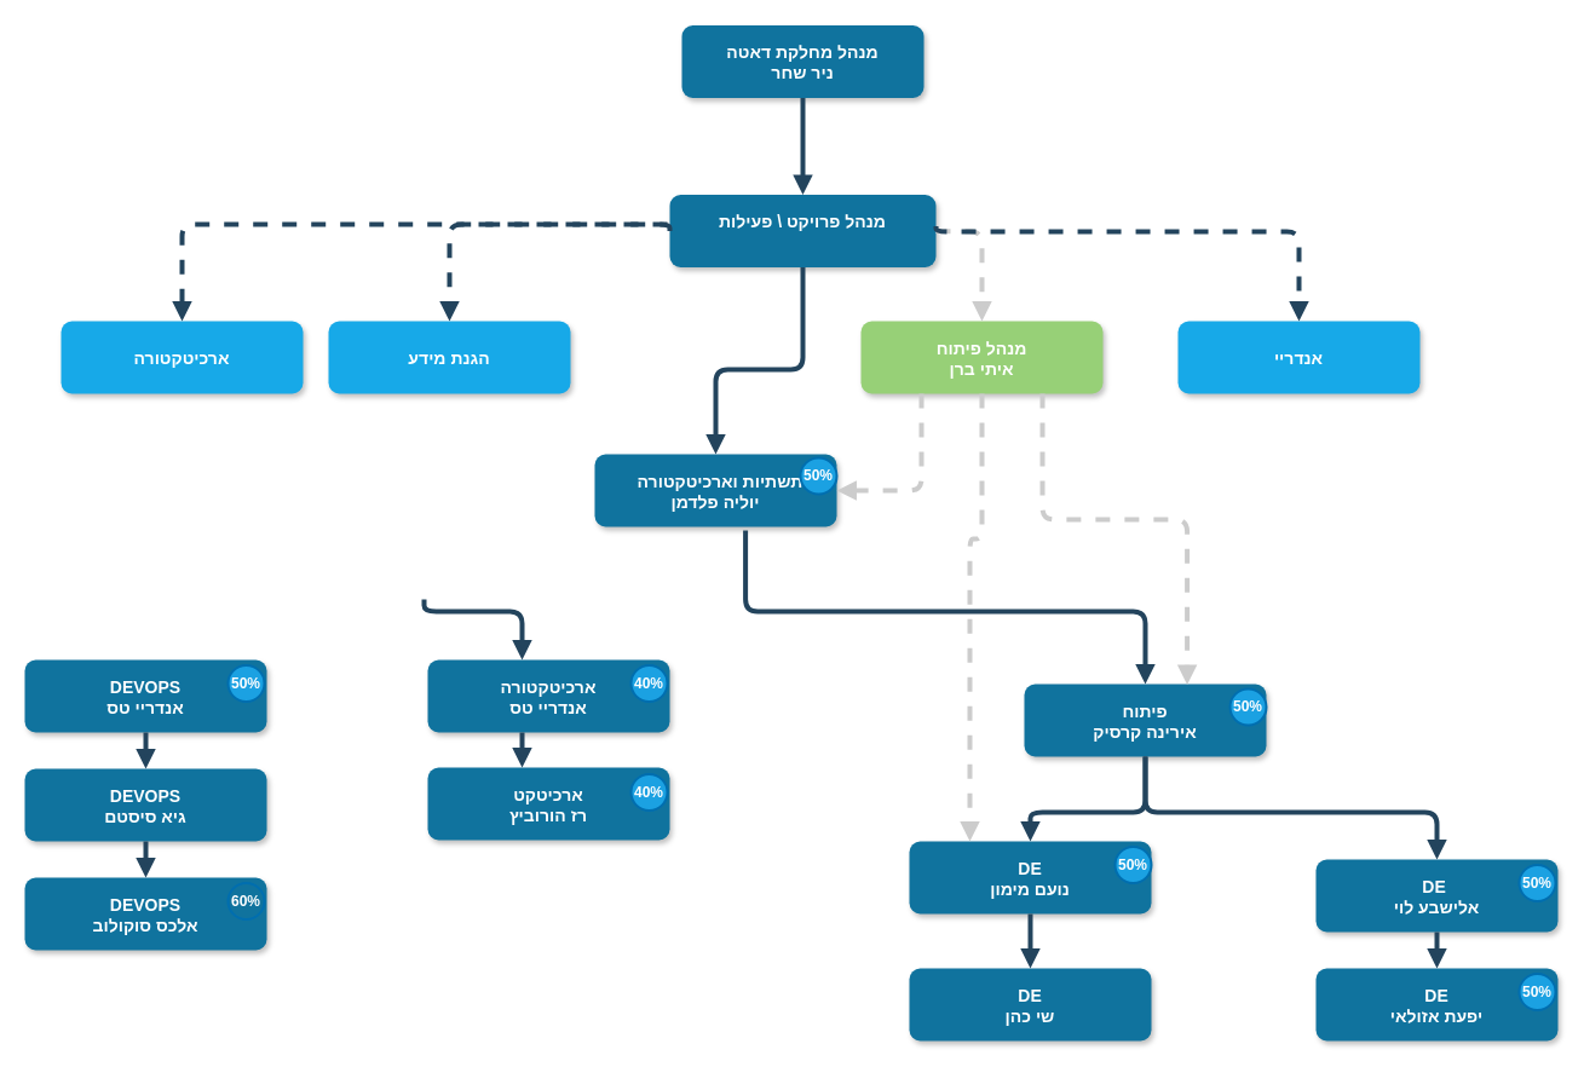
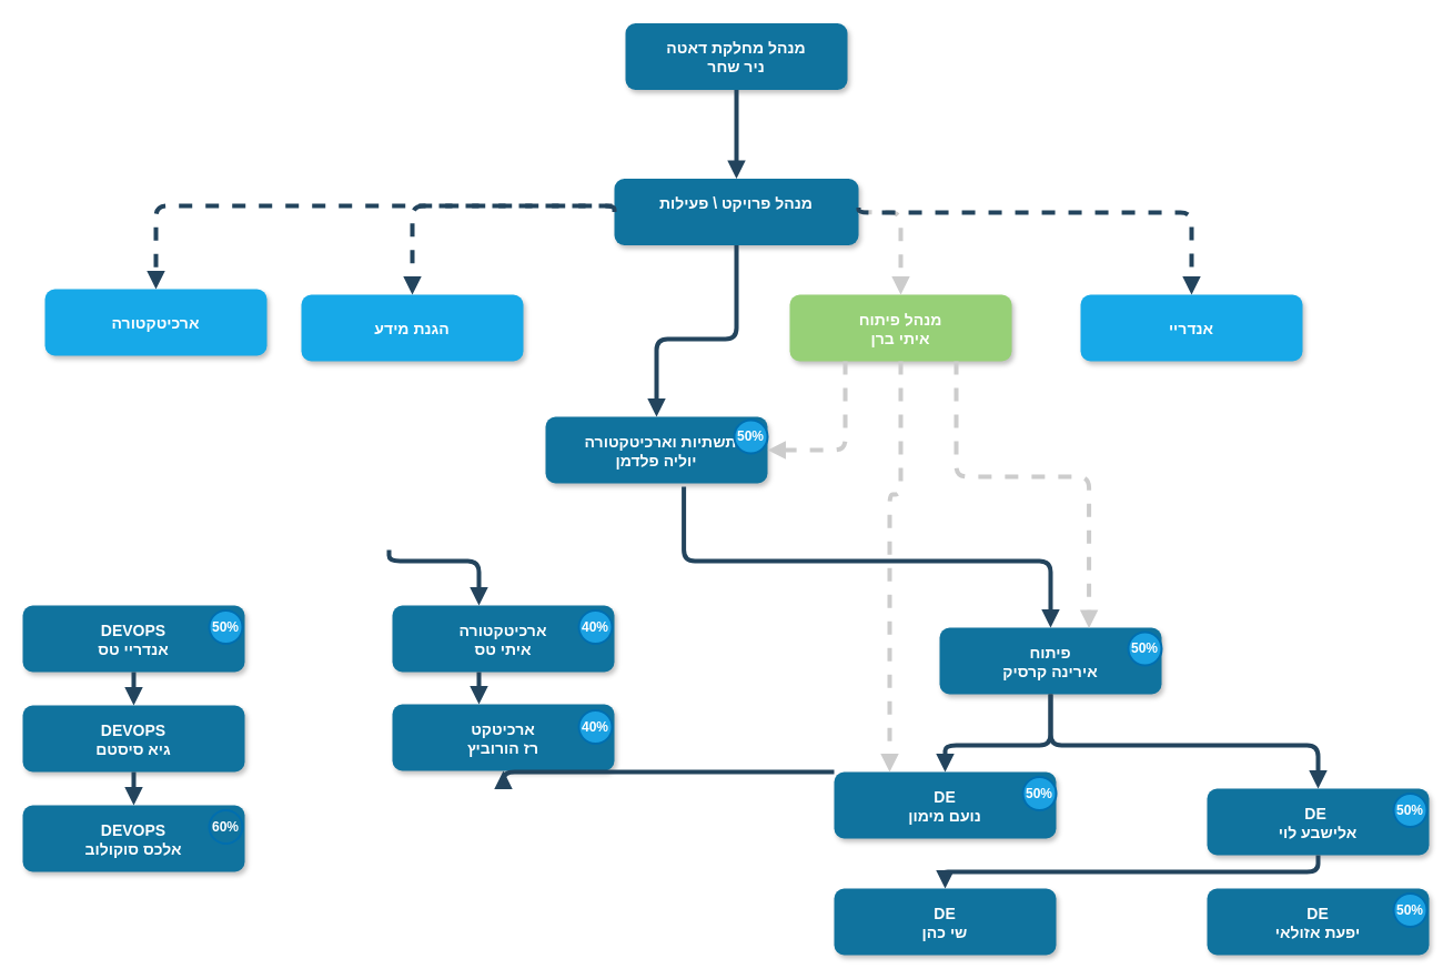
  <mxCell id="0" />
  <mxCell id="1" parent="0" />
  <mxCell id="2" value="  תשתיות וארכיטקטורה&#10;יוליה פלדמן" style="rounded=1;fillColor=#10739E;strokeColor=none;shadow=1;gradientColor=none;fontStyle=1;fontColor=#FFFFFF;fontSize=14;" parent="1" vertex="1"><mxGeometry x="491" y="375" width="200" height="60" as="geometry" /></mxCell>
  <mxCell id="3" value="מנהל מחלקת דאטה&#10;ניר שחר" style="rounded=1;fillColor=#10739E;strokeColor=none;shadow=1;gradientColor=none;fontStyle=1;fontColor=#FFFFFF;fontSize=14;" parent="1" vertex="1"><mxGeometry x="563" y="20.5" width="200" height="60" as="geometry" /></mxCell>
  <mxCell id="4" value="מנהל פרויקט \ פעילות&#10;" style="rounded=1;fillColor=#10739E;strokeColor=none;shadow=1;gradientColor=none;fontStyle=1;fontColor=#FFFFFF;fontSize=14;" parent="1" vertex="1"><mxGeometry x="553" y="160.5" width="220" height="60" as="geometry" /></mxCell>
  <mxCell id="5" value="מנהל פיתוח&#10;איתי ברן" style="rounded=1;fillColor=#97D077;strokeColor=none;shadow=1;gradientColor=none;fontStyle=1;fontColor=#FFFFFF;fontSize=14;" parent="1" vertex="1"><mxGeometry x="711" y="265" width="200" height="60" as="geometry" /></mxCell>
  <mxCell id="6" value="DEVOPS&#10;אנדריי טס" style="rounded=1;fillColor=#10739E;strokeColor=none;shadow=1;gradientColor=none;fontStyle=1;fontColor=#FFFFFF;fontSize=14;" parent="1" vertex="1"><mxGeometry x="20" y="545" width="200" height="60" as="geometry" /></mxCell>
  <mxCell id="7" value="DEVOPS&#10;גיא סיסטם" style="rounded=1;fillColor=#10739E;strokeColor=none;shadow=1;gradientColor=none;fontStyle=1;fontColor=#FFFFFF;fontSize=14;" parent="1" vertex="1"><mxGeometry x="20" y="635" width="200" height="60" as="geometry" /></mxCell>
  <mxCell id="8" value="DEVOPS&#10;אלכס סוקולוב" style="rounded=1;fillColor=#10739E;strokeColor=none;shadow=1;gradientColor=none;fontStyle=1;fontColor=#FFFFFF;fontSize=14;" parent="1" vertex="1"><mxGeometry x="20" y="725" width="200" height="60" as="geometry" /></mxCell>
  <mxCell id="9" value="פיתוח&#10;אירינה קרסיק" style="rounded=1;fillColor=#10739E;strokeColor=none;shadow=1;gradientColor=none;fontStyle=1;fontColor=#FFFFFF;fontSize=14;" parent="1" vertex="1"><mxGeometry x="846" y="565" width="200" height="60" as="geometry" /></mxCell>
  <mxCell id="10" value="DE &#10;אלישבע לוי" style="rounded=1;fillColor=#10739E;strokeColor=none;shadow=1;gradientColor=none;fontStyle=1;fontColor=#FFFFFF;fontSize=14;" parent="1" vertex="1"><mxGeometry x="1087" y="710" width="200" height="60" as="geometry" /></mxCell>
  <mxCell id="11" value="DE&#10;יפעת אזולאי" style="rounded=1;fillColor=#10739E;strokeColor=none;shadow=1;gradientColor=none;fontStyle=1;fontColor=#FFFFFF;fontSize=14;" parent="1" vertex="1"><mxGeometry x="1087" y="800" width="200" height="60" as="geometry" /></mxCell>
  <mxCell id="12" value="DE&#10;נועם מימון" style="rounded=1;fillColor=#10739E;strokeColor=none;shadow=1;gradientColor=none;fontStyle=1;fontColor=#FFFFFF;fontSize=14;" parent="1" vertex="1"><mxGeometry x="751" y="695" width="200" height="60" as="geometry" /></mxCell>
  <mxCell id="13" value="DE&#10;שי כהן" style="rounded=1;fillColor=#10739E;strokeColor=none;shadow=1;gradientColor=none;fontStyle=1;fontColor=#FFFFFF;fontSize=14;" parent="1" vertex="1"><mxGeometry x="751" y="800" width="200" height="60" as="geometry" /></mxCell>
- <mxCell id="14" value="ארכיטקטורה&#10;אנדריי טס" style="rounded=1;fillColor=#10739E;strokeColor=none;shadow=1;gradientColor=none;fontStyle=1;fontColor=#FFFFFF;fontSize=14;" parent="1" vertex="1"><mxGeometry x="353" y="545" width="200" height="60" as="geometry" /></mxCell>
+ <mxCell id="14" value="ארכיטקטורה&#10;איתי טס" style="rounded=1;fillColor=#10739E;strokeColor=none;shadow=1;gradientColor=none;fontStyle=1;fontColor=#FFFFFF;fontSize=14;" parent="1" vertex="1"><mxGeometry x="353" y="545" width="200" height="60" as="geometry" /></mxCell>
  <mxCell id="15" value="ארכיטקט&#10;רז הורוביץ" style="rounded=1;fillColor=#10739E;strokeColor=none;shadow=1;gradientColor=none;fontStyle=1;fontColor=#FFFFFF;fontSize=14;" parent="1" vertex="1"><mxGeometry x="353" y="634" width="200" height="60" as="geometry" /></mxCell>
  <mxCell id="16" value="" style="edgeStyle=elbowEdgeStyle;elbow=vertical;strokeWidth=4;endArrow=block;endFill=1;fontStyle=1;strokeColor=#23445D;" parent="1" source="3" target="4" edge="1"><mxGeometry x="22" y="165.5" width="100" height="100" as="geometry"><mxPoint x="-87" y="80.5" as="sourcePoint" /><mxPoint x="13" y="-19.5" as="targetPoint" /></mxGeometry></mxCell>
  <mxCell id="17" value="" style="edgeStyle=elbowEdgeStyle;elbow=vertical;strokeWidth=4;endArrow=block;endFill=1;fontStyle=1;dashed=1;strokeColor=#CCCCCC;exitX=1;exitY=0.5;exitDx=0;exitDy=0;entryX=0.5;entryY=0;entryDx=0;entryDy=0;" parent="1" source="4" target="5" edge="1"><mxGeometry x="22" y="165.5" width="100" height="100" as="geometry"><mxPoint x="-87" y="80.5" as="sourcePoint" /><mxPoint x="13" y="-19.5" as="targetPoint" /><Array as="points"><mxPoint x="811" y="191" /></Array></mxGeometry></mxCell>
  <mxCell id="18" value="" style="edgeStyle=elbowEdgeStyle;elbow=vertical;strokeWidth=4;endArrow=block;endFill=1;fontStyle=1;strokeColor=#23445D;exitX=0.5;exitY=1;exitDx=0;exitDy=0;entryX=0.5;entryY=0;entryDx=0;entryDy=0;" parent="1" source="9" target="12" edge="1"><mxGeometry x="130" y="362" width="100" height="100" as="geometry"><mxPoint x="969" y="611.5" as="sourcePoint" /><mxPoint x="949" y="821" as="targetPoint" /><Array as="points"><mxPoint x="779" y="671" /><mxPoint x="979" y="651.5" /></Array></mxGeometry></mxCell>
  <mxCell id="19" value="" style="edgeStyle=elbowEdgeStyle;elbow=vertical;strokeWidth=4;endArrow=block;endFill=1;fontStyle=1;strokeColor=#23445D;" parent="1" source="6" target="7" edge="1"><mxGeometry x="-91" y="200" width="100" height="100" as="geometry"><mxPoint x="-200" y="115" as="sourcePoint" /><mxPoint x="-100" y="15" as="targetPoint" /></mxGeometry></mxCell>
  <mxCell id="20" value="" style="edgeStyle=elbowEdgeStyle;elbow=vertical;strokeWidth=4;endArrow=block;endFill=1;fontStyle=1;strokeColor=#23445D;" parent="1" source="7" target="8" edge="1"><mxGeometry x="-91" y="210" width="100" height="100" as="geometry"><mxPoint x="-200" y="125" as="sourcePoint" /><mxPoint x="-100" y="25" as="targetPoint" /></mxGeometry></mxCell>
  <mxCell id="21" value="" style="edgeStyle=elbowEdgeStyle;elbow=vertical;strokeWidth=4;endArrow=block;endFill=1;fontStyle=1;strokeColor=#23445D;" parent="1" source="9" target="10" edge="1"><mxGeometry x="818" y="434.5" width="100" height="100" as="geometry"><mxPoint x="709" y="349.5" as="sourcePoint" /><mxPoint x="809" y="249.5" as="targetPoint" /><Array as="points"><mxPoint x="1069" y="671" /><mxPoint x="1079" y="731" /></Array></mxGeometry></mxCell>
- <mxCell id="22" value="" style="edgeStyle=elbowEdgeStyle;elbow=vertical;strokeWidth=4;endArrow=block;endFill=1;fontStyle=1;strokeColor=#23445D;" parent="1" source="10" target="11" edge="1"><mxGeometry x="706" y="365" width="100" height="100" as="geometry"><mxPoint x="597" y="280" as="sourcePoint" /><mxPoint x="697" y="180" as="targetPoint" /></mxGeometry></mxCell>
- <mxCell id="23" value="" style="edgeStyle=elbowEdgeStyle;elbow=vertical;strokeWidth=4;endArrow=block;endFill=1;fontStyle=1;strokeColor=#23445D;" parent="1" source="12" target="13" edge="1"><mxGeometry x="90" y="365" width="100" height="100" as="geometry"><mxPoint x="-19" y="280" as="sourcePoint" /><mxPoint x="81" y="180" as="targetPoint" /></mxGeometry></mxCell>
+ <mxCell id="22" value="" style="edgeStyle=elbowEdgeStyle;elbow=vertical;strokeWidth=4;endArrow=block;endFill=1;fontStyle=1;strokeColor=#23445D;" parent="1" source="10" target="13" edge="1"><mxGeometry x="706" y="365" width="100" height="100" as="geometry"><mxPoint x="597" y="280" as="sourcePoint" /><mxPoint x="697" y="180" as="targetPoint" /></mxGeometry></mxCell>
+ <mxCell id="23" value="" style="edgeStyle=elbowEdgeStyle;elbow=vertical;strokeWidth=4;endArrow=block;endFill=1;fontStyle=1;strokeColor=#23445D;" parent="1" source="12" target="15" edge="1"><mxGeometry x="90" y="365" width="100" height="100" as="geometry"><mxPoint x="-19" y="280" as="sourcePoint" /><mxPoint x="81" y="180" as="targetPoint" /></mxGeometry></mxCell>
  <mxCell id="24" value="" style="edgeStyle=elbowEdgeStyle;elbow=vertical;strokeWidth=4;endArrow=block;endFill=1;fontStyle=1;strokeColor=#23445D;exitX=0.5;exitY=1;exitDx=0;exitDy=0;entryX=0.5;entryY=0;entryDx=0;entryDy=0;" parent="1" edge="1"><mxGeometry x="-580" y="280" width="100" height="100" as="geometry"><mxPoint x="431" y="605" as="sourcePoint" /><mxPoint x="431" y="634" as="targetPoint" /></mxGeometry></mxCell>
  <mxCell id="25" value="הגנת מידע" style="rounded=1;fillColor=#17A9E8;strokeColor=none;shadow=1;gradientColor=none;fontStyle=1;fontColor=#FFFFFF;fontSize=14;" parent="1" vertex="1"><mxGeometry x="271" y="265" width="200" height="60" as="geometry" /></mxCell>
- <mxCell id="26" value="ארכיטקטורה" style="rounded=1;fillColor=#17A9E8;strokeColor=none;shadow=1;gradientColor=none;fontStyle=1;fontColor=#FFFFFF;fontSize=14;" parent="1" vertex="1"><mxGeometry x="50" y="265" width="200" height="60" as="geometry" /></mxCell>
+ <mxCell id="26" value="ארכיטקטורה" style="rounded=1;fillColor=#17A9E8;strokeColor=none;shadow=1;gradientColor=none;fontStyle=1;fontColor=#FFFFFF;fontSize=14;" parent="1" vertex="1"><mxGeometry x="40" y="260" width="200" height="60" as="geometry" /></mxCell>
  <mxCell id="27" value="" style="edgeStyle=elbowEdgeStyle;elbow=vertical;strokeWidth=4;endArrow=block;endFill=1;fontStyle=1;dashed=1;strokeColor=#23445D;entryX=0.5;entryY=0;entryDx=0;entryDy=0;exitX=0;exitY=0.5;exitDx=0;exitDy=0;" parent="1" source="4" target="26" edge="1"><mxGeometry x="-710" y="219.5" width="100" height="100" as="geometry"><mxPoint x="661" y="225" as="sourcePoint" /><mxPoint x="531" y="325" as="targetPoint" /><Array as="points"><mxPoint x="471" y="185" /></Array></mxGeometry></mxCell>
  <mxCell id="28" value="" style="edgeStyle=elbowEdgeStyle;elbow=vertical;strokeWidth=4;endArrow=block;endFill=1;fontStyle=1;dashed=1;strokeColor=#23445D;entryX=0.5;entryY=0;entryDx=0;entryDy=0;" parent="1" target="25" edge="1"><mxGeometry x="-700" y="229.5" width="100" height="100" as="geometry"><mxPoint x="551" y="185" as="sourcePoint" /><mxPoint x="181" y="255" as="targetPoint" /><Array as="points"><mxPoint x="471" y="185" /><mxPoint x="481" y="195" /></Array></mxGeometry></mxCell>
  <mxCell id="29" value="אנדריי" style="rounded=1;fillColor=#17A9E8;strokeColor=none;shadow=1;gradientColor=none;fontStyle=1;fontColor=#FFFFFF;fontSize=14;" parent="1" vertex="1"><mxGeometry x="973" y="265" width="200" height="60" as="geometry" /></mxCell>
  <mxCell id="30" value="" style="edgeStyle=elbowEdgeStyle;elbow=vertical;strokeWidth=4;endArrow=block;endFill=1;fontStyle=1;dashed=1;strokeColor=#23445D;exitX=1;exitY=0.5;exitDx=0;exitDy=0;" parent="1" edge="1"><mxGeometry x="32" y="171.5" width="100" height="100" as="geometry"><mxPoint x="773" y="186.5" as="sourcePoint" /><mxPoint x="1073" y="265" as="targetPoint" /><Array as="points"><mxPoint x="1041" y="191" /></Array></mxGeometry></mxCell>
  <mxCell id="31" value="50%" style="ellipse;whiteSpace=wrap;html=1;aspect=fixed;fontStyle=1;fillColor=#1ba1e2;fontColor=#ffffff;strokeColor=#006EAF;strokeWidth=2;" parent="1" vertex="1"><mxGeometry x="1255" y="804.5" width="30" height="30" as="geometry" /></mxCell>
  <mxCell id="32" value="40%" style="ellipse;whiteSpace=wrap;html=1;aspect=fixed;fontStyle=1;fillColor=#1ba1e2;fontColor=#ffffff;strokeColor=#006EAF;strokeWidth=2;" parent="1" vertex="1"><mxGeometry x="521" y="639.5" width="30" height="30" as="geometry" /></mxCell>
  <mxCell id="33" value="50%" style="ellipse;whiteSpace=wrap;html=1;aspect=fixed;fontStyle=1;fillColor=#1ba1e2;fontColor=#ffffff;strokeColor=#006EAF;strokeWidth=2;" parent="1" vertex="1"><mxGeometry x="921" y="699.5" width="30" height="30" as="geometry" /></mxCell>
  <mxCell id="34" value="50%" style="ellipse;whiteSpace=wrap;html=1;aspect=fixed;fontStyle=1;fillColor=#1ba1e2;fontColor=#ffffff;strokeColor=#006EAF;strokeWidth=2;" parent="1" vertex="1"><mxGeometry x="1255" y="714.5" width="30" height="30" as="geometry" /></mxCell>
  <mxCell id="35" value="60%" style="ellipse;whiteSpace=wrap;html=1;aspect=fixed;fontStyle=1;fillColor=#10739e;fontColor=#ffffff;strokeColor=#006EAF;strokeWidth=2;" parent="1" vertex="1"><mxGeometry x="188" y="729.5" width="30" height="30" as="geometry" /></mxCell>
  <mxCell id="36" value="50%" style="ellipse;whiteSpace=wrap;html=1;aspect=fixed;fontStyle=1;fillColor=#1ba1e2;fontColor=#ffffff;strokeColor=#006EAF;strokeWidth=2;direction=south;" parent="1" vertex="1"><mxGeometry x="661" y="378" width="30" height="30" as="geometry" /></mxCell>
  <mxCell id="37" value="50%" style="ellipse;whiteSpace=wrap;html=1;aspect=fixed;fontStyle=1;fillColor=#1ba1e2;fontColor=#ffffff;strokeColor=#006EAF;strokeWidth=2;" vertex="1" parent="1"><mxGeometry x="1016" y="569" width="30" height="30" as="geometry" /></mxCell>
  <mxCell id="38" value="50%" style="ellipse;whiteSpace=wrap;html=1;aspect=fixed;fontStyle=1;fillColor=#1ba1e2;fontColor=#ffffff;strokeColor=#006EAF;strokeWidth=2;" vertex="1" parent="1"><mxGeometry x="188" y="549.5" width="30" height="30" as="geometry" /></mxCell>
  <mxCell id="39" value="40%" style="ellipse;whiteSpace=wrap;html=1;aspect=fixed;fontStyle=1;fillColor=#1ba1e2;fontColor=#ffffff;strokeColor=#006EAF;strokeWidth=2;" vertex="1" parent="1"><mxGeometry x="521" y="549.5" width="30" height="30" as="geometry" /></mxCell>
  <mxCell id="40" value="" style="edgeStyle=elbowEdgeStyle;elbow=vertical;strokeWidth=4;endArrow=block;endFill=1;fontStyle=1;strokeColor=#23445D;entryX=0.5;entryY=0;entryDx=0;entryDy=0;" edge="1" parent="1"><mxGeometry x="-231" y="335.5" width="100" height="100" as="geometry"><mxPoint x="350" y="495" as="sourcePoint" /><mxPoint x="431" y="545" as="targetPoint" /><Array as="points"><mxPoint x="400" y="505" /></Array></mxGeometry></mxCell>
  <mxCell id="41" value="" style="edgeStyle=elbowEdgeStyle;elbow=vertical;strokeWidth=4;endArrow=block;endFill=1;fontStyle=1;strokeColor=#23445D;exitX=0.5;exitY=1;exitDx=0;exitDy=0;entryX=0.5;entryY=0;entryDx=0;entryDy=0;" edge="1" parent="1" source="4" target="2"><mxGeometry x="32" y="175.5" width="100" height="100" as="geometry"><mxPoint x="671" y="235" as="sourcePoint" /><mxPoint x="631" y="375" as="targetPoint" /><Array as="points"><mxPoint x="641" y="305" /><mxPoint x="761" y="355" /><mxPoint x="751" y="355" /><mxPoint x="501" y="465" /><mxPoint x="553" y="380.5" /></Array></mxGeometry></mxCell>
  <mxCell id="42" value="" style="edgeStyle=elbowEdgeStyle;elbow=vertical;strokeWidth=4;endArrow=block;endFill=1;fontStyle=1;dashed=1;strokeColor=#CCCCCC;exitX=0.75;exitY=1;exitDx=0;exitDy=0;entryX=0.673;entryY=0.008;entryDx=0;entryDy=0;entryPerimeter=0;" edge="1" parent="1" source="5" target="9"><mxGeometry x="32" y="395.5" width="100" height="100" as="geometry"><mxPoint x="773" y="410.5" as="sourcePoint" /><mxPoint x="991" y="365" as="targetPoint" /><Array as="points"><mxPoint x="841" y="429" /></Array></mxGeometry></mxCell>
  <mxCell id="43" value="" style="edgeStyle=elbowEdgeStyle;elbow=vertical;strokeWidth=4;endArrow=block;endFill=1;fontStyle=1;dashed=1;strokeColor=#CCCCCC;exitX=1;exitY=0.5;exitDx=0;exitDy=0;startArrow=none;entryX=1;entryY=0.5;entryDx=0;entryDy=0;" edge="1" parent="1" source="2" target="2"><mxGeometry x="-78" y="440.5" width="100" height="100" as="geometry"><mxPoint x="811" y="318" as="sourcePoint" /><mxPoint x="450" y="428" as="targetPoint" /><Array as="points" /></mxGeometry></mxCell>
  <mxCell id="44" value="" style="edgeStyle=elbowEdgeStyle;elbow=vertical;strokeWidth=4;endArrow=block;endFill=1;fontStyle=1;dashed=1;strokeColor=#CCCCCC;entryX=1;entryY=0.5;entryDx=0;entryDy=0;startArrow=none;exitX=0.25;exitY=1;exitDx=0;exitDy=0;" edge="1" parent="1" source="5" target="2"><mxGeometry x="42" y="405.5" width="100" height="100" as="geometry"><mxPoint x="701" y="435" as="sourcePoint" /><mxPoint x="878" y="439" as="targetPoint" /><Array as="points"><mxPoint x="801" y="405" /><mxPoint x="681" y="565" /><mxPoint x="661" y="395" /><mxPoint x="681" y="405" /><mxPoint x="681" y="495" /><mxPoint x="681" y="515" /><mxPoint x="711" y="625" /><mxPoint x="851" y="439" /></Array></mxGeometry></mxCell>
  <mxCell id="45" value="" style="edgeStyle=elbowEdgeStyle;elbow=vertical;strokeWidth=4;endArrow=block;endFill=1;fontStyle=1;dashed=1;strokeColor=#CCCCCC;exitX=0.5;exitY=1;exitDx=0;exitDy=0;entryX=0.25;entryY=0;entryDx=0;entryDy=0;" edge="1" parent="1" source="5" target="12"><mxGeometry x="30" y="419.5" width="100" height="100" as="geometry"><mxPoint x="781" y="445" as="sourcePoint" /><mxPoint x="819" y="519" as="targetPoint" /><Array as="points"><mxPoint x="819" y="445" /></Array></mxGeometry></mxCell>
  <mxCell id="46" value="" style="edgeStyle=elbowEdgeStyle;elbow=vertical;strokeWidth=4;endArrow=block;endFill=1;fontStyle=1;strokeColor=#23445D;exitX=0.623;exitY=1.05;exitDx=0;exitDy=0;entryX=0.5;entryY=0;entryDx=0;entryDy=0;exitPerimeter=0;" edge="1" parent="1" source="2" target="9"><mxGeometry x="342" y="285.5" width="100" height="100" as="geometry"><mxPoint x="973" y="331" as="sourcePoint" /><mxPoint x="941" y="485" as="targetPoint" /><Array as="points"><mxPoint x="801" y="505" /><mxPoint x="1071" y="465" /><mxPoint x="1061" y="465" /><mxPoint x="811" y="575" /><mxPoint x="863" y="490.5" /></Array></mxGeometry></mxCell>
